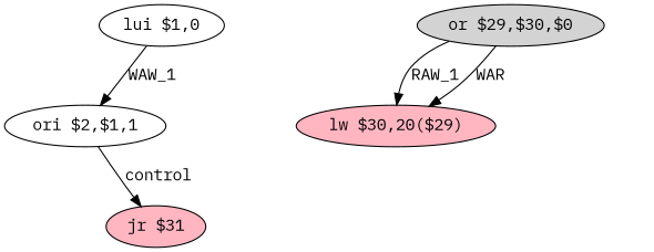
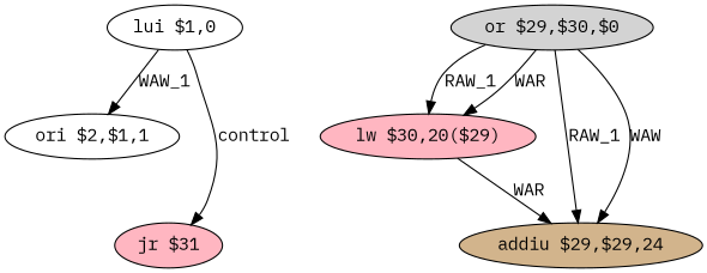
  digraph {
    fontname="IBM Plex Mono"
    node [fillcolor=white fontname="IBM Plex Mono" shape=ellipse style=filled]
    edge [fontname="IBM Plex Mono"]
    n1 [label="lui $1,0"]
    n2 [label="ori $2,$1,1"]
    n3 [fillcolor=lightpink label="jr $31"]
    n4 [fillcolor=lightgrey label="or $29,$30,$0"]
    n5 [fillcolor=lightpink label="lw $30,20($29)"]
+   n6 [fillcolor=tan label="addiu $29,$29,24"]
    n1 -> n2 [label=WAW_1]
-   n2 -> n3 [label=control]
+   n1 -> n3 [label=control]
    n4 -> n5 [label=RAW_1]
    n4 -> n5 [label=WAR]
+   n4 -> n6 [label=RAW_1]
+   n4 -> n6 [label=WAW]
+   n5 -> n6 [label=WAR]
  }
